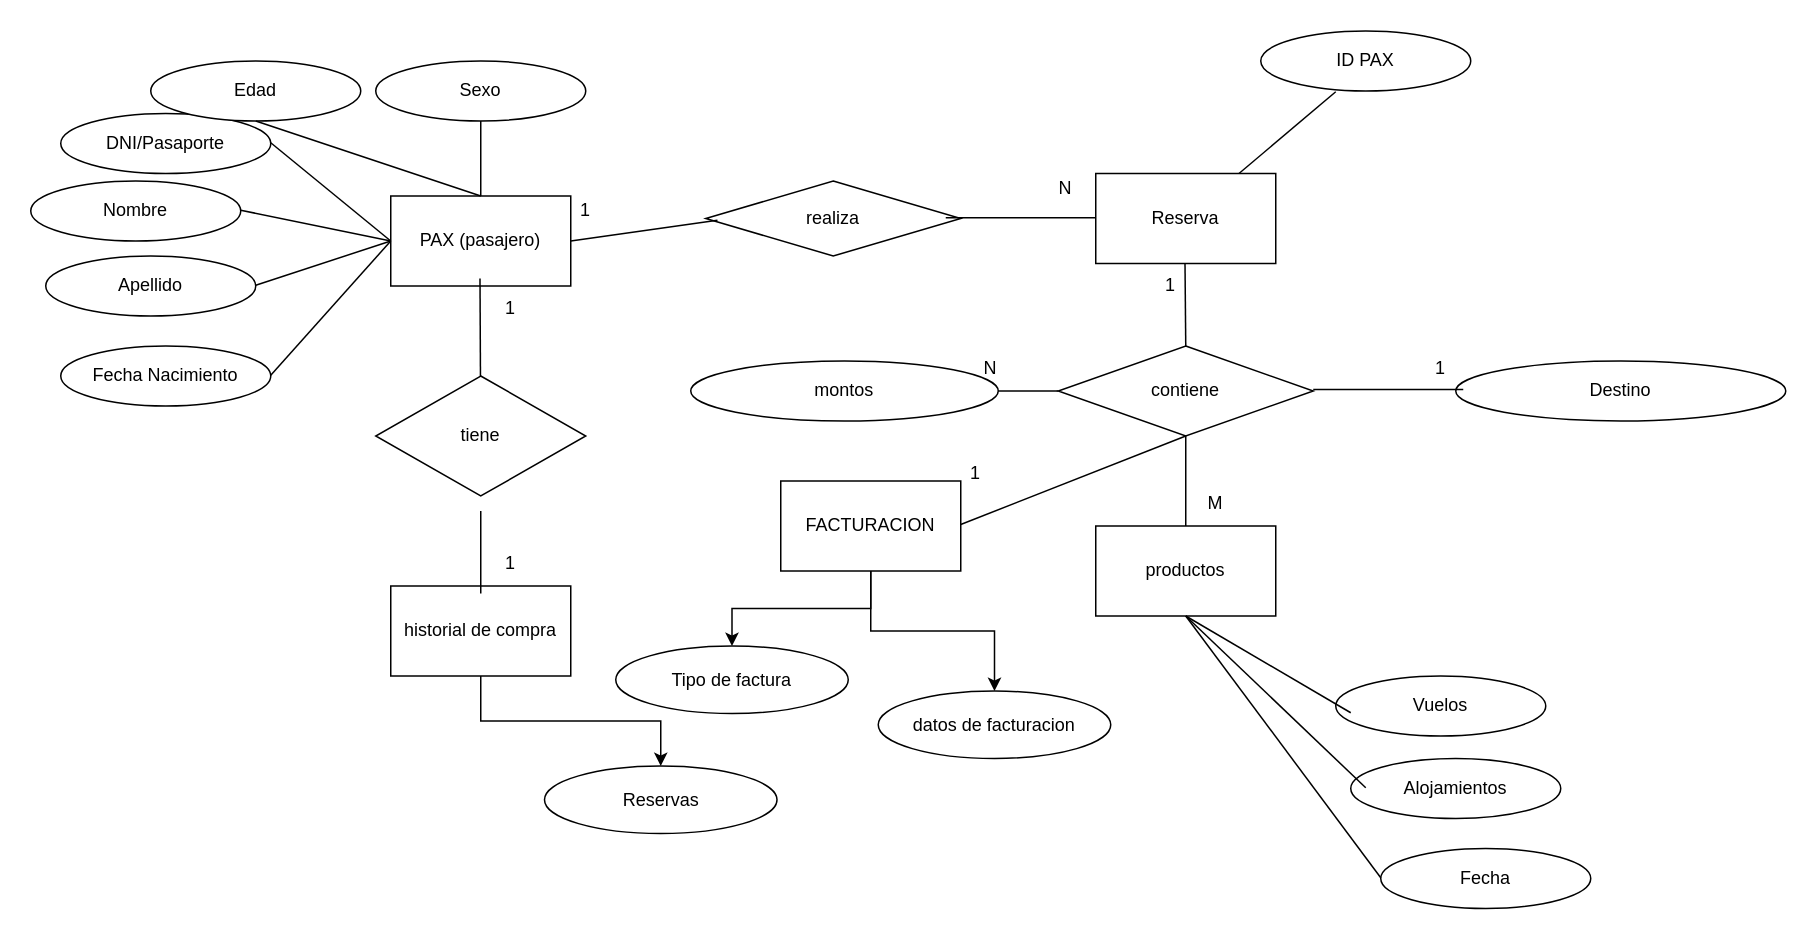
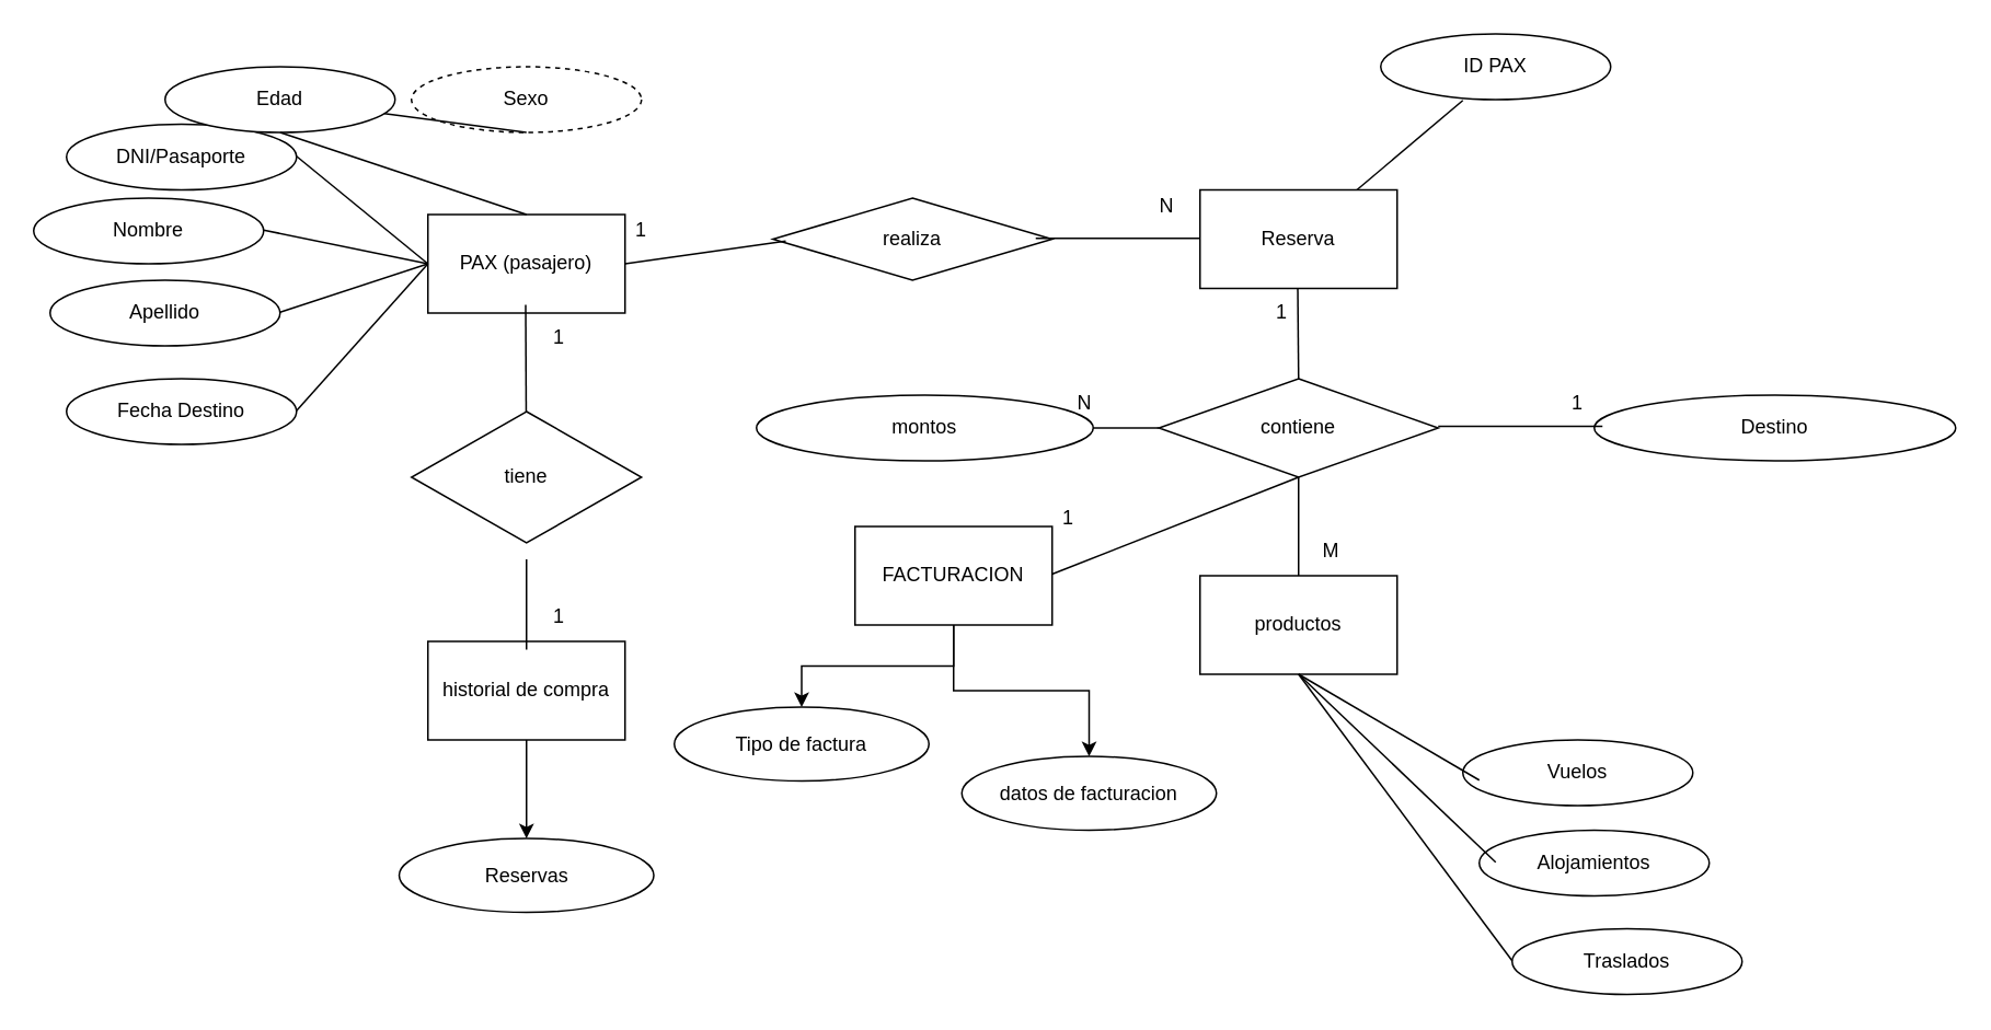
  <mxCell id="0" />
  <mxCell id="1" parent="0" />
  <mxCell id="2" value="PAX (pasajero)" style="rounded=0;whiteSpace=wrap;html=1;" parent="1" vertex="1"><mxGeometry x="260" y="130" width="120" height="60" as="geometry" /></mxCell>
  <mxCell id="3" value="Reserva" style="rounded=0;whiteSpace=wrap;html=1;" parent="1" vertex="1"><mxGeometry x="730" y="115" width="120" height="60" as="geometry" /></mxCell>
  <mxCell id="4" value="realiza" style="rhombus;whiteSpace=wrap;html=1;" parent="1" vertex="1"><mxGeometry x="470" y="120" width="170" height="50" as="geometry" /></mxCell>
  <mxCell id="5" value="" style="endArrow=none;html=1;rounded=0;exitX=1;exitY=0.5;exitDx=0;exitDy=0;entryX=0.046;entryY=0.524;entryDx=0;entryDy=0;entryPerimeter=0;" parent="1" source="2" target="4" edge="1"><mxGeometry width="50" height="50" relative="1" as="geometry"><mxPoint x="370" y="144.5" as="sourcePoint" /><mxPoint x="470" y="144.5" as="targetPoint" /></mxGeometry></mxCell>
  <mxCell id="6" value="" style="endArrow=none;html=1;rounded=0;" parent="1" edge="1"><mxGeometry width="50" height="50" relative="1" as="geometry"><mxPoint x="630" y="144.5" as="sourcePoint" /><mxPoint x="730" y="144.5" as="targetPoint" /></mxGeometry></mxCell>
  <mxCell id="7" value="contiene" style="rhombus;whiteSpace=wrap;html=1;rounded=0;" parent="1" vertex="1"><mxGeometry x="705" y="230" width="170" height="60" as="geometry" /></mxCell>
  <mxCell id="8" value="productos" style="whiteSpace=wrap;html=1;rounded=0;" parent="1" vertex="1"><mxGeometry x="730" y="350" width="120" height="60" as="geometry" /></mxCell>
  <mxCell id="9" value="Vuelos" style="ellipse;whiteSpace=wrap;html=1;rounded=0;" parent="1" vertex="1"><mxGeometry x="890" y="450" width="140" height="40" as="geometry" /></mxCell>
  <mxCell id="10" value="Alojamientos" style="ellipse;whiteSpace=wrap;html=1;rounded=0;" parent="1" vertex="1"><mxGeometry x="900" y="505" width="140" height="40" as="geometry" /></mxCell>
- <mxCell id="11" value="Fecha" style="ellipse;whiteSpace=wrap;html=1;rounded=0;" parent="1" vertex="1"><mxGeometry x="920" y="565" width="140" height="40" as="geometry" /></mxCell>
+ <mxCell id="11" value="Traslados" style="ellipse;whiteSpace=wrap;html=1;rounded=0;" parent="1" vertex="1"><mxGeometry x="920" y="565" width="140" height="40" as="geometry" /></mxCell>
  <mxCell id="12" value="" style="endArrow=none;html=1;rounded=0;" parent="1" edge="1"><mxGeometry width="50" height="50" relative="1" as="geometry"><mxPoint x="900" y="474.5" as="sourcePoint" /><mxPoint x="790" y="410" as="targetPoint" /></mxGeometry></mxCell>
  <mxCell id="13" value="" style="endArrow=none;html=1;rounded=0;entryX=0.5;entryY=1;entryDx=0;entryDy=0;" parent="1" target="8" edge="1"><mxGeometry width="50" height="50" relative="1" as="geometry"><mxPoint x="910" y="524.5" as="sourcePoint" /><mxPoint x="790" y="420" as="targetPoint" /></mxGeometry></mxCell>
  <mxCell id="14" value="" style="endArrow=none;html=1;rounded=0;" parent="1" edge="1"><mxGeometry width="50" height="50" relative="1" as="geometry"><mxPoint x="920" y="584.5" as="sourcePoint" /><mxPoint x="790" y="410" as="targetPoint" /></mxGeometry></mxCell>
  <mxCell id="15" value="Nombre" style="ellipse;whiteSpace=wrap;html=1;rounded=0;" parent="1" vertex="1"><mxGeometry x="20" y="120" width="140" height="40" as="geometry" /></mxCell>
  <mxCell id="16" value="Apellido" style="ellipse;whiteSpace=wrap;html=1;rounded=0;" parent="1" vertex="1"><mxGeometry x="30" y="170" width="140" height="40" as="geometry" /></mxCell>
- <mxCell id="17" value="Fecha Nacimiento" style="ellipse;whiteSpace=wrap;html=1;rounded=0;" parent="1" vertex="1"><mxGeometry x="40" y="230" width="140" height="40" as="geometry" /></mxCell>
+ <mxCell id="17" value="Fecha Destino" style="ellipse;whiteSpace=wrap;html=1;rounded=0;" parent="1" vertex="1"><mxGeometry x="40" y="230" width="140" height="40" as="geometry" /></mxCell>
  <mxCell id="18" value="" style="endArrow=none;html=1;rounded=0;" parent="1" edge="1"><mxGeometry width="50" height="50" relative="1" as="geometry"><mxPoint x="160" y="139.5" as="sourcePoint" /><mxPoint x="260" y="160" as="targetPoint" /></mxGeometry></mxCell>
  <mxCell id="19" value="" style="endArrow=none;html=1;rounded=0;entryX=0;entryY=0.5;entryDx=0;entryDy=0;" parent="1" target="2" edge="1"><mxGeometry width="50" height="50" relative="1" as="geometry"><mxPoint x="170" y="189.5" as="sourcePoint" /><mxPoint x="260" y="160" as="targetPoint" /></mxGeometry></mxCell>
  <mxCell id="20" value="" style="endArrow=none;html=1;rounded=0;entryX=0;entryY=0.5;entryDx=0;entryDy=0;" parent="1" target="2" edge="1"><mxGeometry width="50" height="50" relative="1" as="geometry"><mxPoint x="180" y="249.5" as="sourcePoint" /><mxPoint x="260" y="160" as="targetPoint" /></mxGeometry></mxCell>
  <mxCell id="21" value="DNI/Pasaporte" style="ellipse;whiteSpace=wrap;html=1;rounded=0;" parent="1" vertex="1"><mxGeometry x="40" y="75" width="140" height="40" as="geometry" /></mxCell>
- <mxCell id="22" value="Sexo" style="ellipse;whiteSpace=wrap;html=1;rounded=0;" parent="1" vertex="1"><mxGeometry x="250" y="40" width="140" height="40" as="geometry" /></mxCell>
+ <mxCell id="22" value="Sexo" style="ellipse;whiteSpace=wrap;html=1;rounded=0;dashed=1;" parent="1" vertex="1"><mxGeometry x="250" y="40" width="140" height="40" as="geometry" /></mxCell>
  <mxCell id="23" value="Edad" style="ellipse;whiteSpace=wrap;html=1;rounded=0;" parent="1" vertex="1"><mxGeometry x="100" y="40" width="140" height="40" as="geometry" /></mxCell>
  <mxCell id="24" value="" style="endArrow=none;html=1;rounded=0;" parent="1" edge="1"><mxGeometry width="50" height="50" relative="1" as="geometry"><mxPoint x="180" y="94.5" as="sourcePoint" /><mxPoint x="260" y="160" as="targetPoint" /></mxGeometry></mxCell>
  <mxCell id="25" value="" style="endArrow=none;html=1;rounded=0;entryX=0.5;entryY=0;entryDx=0;entryDy=0;" parent="1" target="2" edge="1"><mxGeometry width="50" height="50" relative="1" as="geometry"><mxPoint x="170" y="80" as="sourcePoint" /><mxPoint x="270" y="100.5" as="targetPoint" /></mxGeometry></mxCell>
- <mxCell id="26" value="" style="endArrow=none;html=1;rounded=0;entryX=0.5;entryY=0;entryDx=0;entryDy=0;exitX=0.5;exitY=1;exitDx=0;exitDy=0;" parent="1" source="22" target="2" edge="1"><mxGeometry width="50" height="50" relative="1" as="geometry"><mxPoint x="180" y="90" as="sourcePoint" /><mxPoint x="320" y="130" as="targetPoint" /></mxGeometry></mxCell>
+ <mxCell id="26" value="" style="endArrow=none;html=1;rounded=0;exitX=0.5;exitY=1;exitDx=0;exitDy=0;" parent="1" source="22" target="23" edge="1"><mxGeometry width="50" height="50" relative="1" as="geometry"><mxPoint x="180" y="90" as="sourcePoint" /><mxPoint x="320" y="130" as="targetPoint" /></mxGeometry></mxCell>
  <mxCell id="27" value="montos" style="ellipse;whiteSpace=wrap;html=1;rounded=0;" parent="1" vertex="1"><mxGeometry x="460" y="240" width="205" height="40" as="geometry" /></mxCell>
  <mxCell id="28" value="" style="endArrow=none;html=1;rounded=0;exitX=1;exitY=0.5;exitDx=0;exitDy=0;entryX=0;entryY=0.5;entryDx=0;entryDy=0;" parent="1" source="27" target="7" edge="1"><mxGeometry width="50" height="50" relative="1" as="geometry"><mxPoint x="760" y="80" as="sourcePoint" /><mxPoint x="860" y="80" as="targetPoint" /></mxGeometry></mxCell>
  <mxCell id="29" value="Destino" style="ellipse;whiteSpace=wrap;html=1;rounded=0;" parent="1" vertex="1"><mxGeometry x="970" y="240" width="220" height="40" as="geometry" /></mxCell>
  <mxCell id="30" value="" style="endArrow=none;html=1;rounded=0;" parent="1" edge="1"><mxGeometry width="50" height="50" relative="1" as="geometry"><mxPoint x="875" y="259" as="sourcePoint" /><mxPoint x="975" y="259" as="targetPoint" /></mxGeometry></mxCell>
  <mxCell id="31" value="" style="endArrow=none;html=1;rounded=0;entryX=0.5;entryY=0;entryDx=0;entryDy=0;" parent="1" target="7" edge="1"><mxGeometry width="50" height="50" relative="1" as="geometry"><mxPoint x="789.5" y="175" as="sourcePoint" /><mxPoint x="789.5" y="220.5" as="targetPoint" /></mxGeometry></mxCell>
  <mxCell id="32" value="" style="endArrow=none;html=1;rounded=0;entryX=0.5;entryY=0;entryDx=0;entryDy=0;exitX=0.5;exitY=1;exitDx=0;exitDy=0;" parent="1" source="7" edge="1"><mxGeometry width="50" height="50" relative="1" as="geometry"><mxPoint x="790" y="295" as="sourcePoint" /><mxPoint x="790" y="350" as="targetPoint" /></mxGeometry></mxCell>
  <mxCell id="33" value="1" style="text;html=1;strokeColor=none;fillColor=none;align=center;verticalAlign=middle;whiteSpace=wrap;rounded=0;" parent="1" vertex="1"><mxGeometry x="360" y="125" width="60" height="30" as="geometry" /></mxCell>
  <mxCell id="34" value="N" style="text;html=1;strokeColor=none;fillColor=none;align=center;verticalAlign=middle;whiteSpace=wrap;rounded=0;" parent="1" vertex="1"><mxGeometry x="680" y="110" width="60" height="30" as="geometry" /></mxCell>
  <mxCell id="35" value="1" style="text;html=1;strokeColor=none;fillColor=none;align=center;verticalAlign=middle;whiteSpace=wrap;rounded=0;" parent="1" vertex="1"><mxGeometry x="750" y="175" width="60" height="30" as="geometry" /></mxCell>
  <mxCell id="36" value="M" style="text;html=1;strokeColor=none;fillColor=none;align=center;verticalAlign=middle;whiteSpace=wrap;rounded=0;" parent="1" vertex="1"><mxGeometry x="780" y="320" width="60" height="30" as="geometry" /></mxCell>
  <mxCell id="37" value="N" style="text;html=1;strokeColor=none;fillColor=none;align=center;verticalAlign=middle;whiteSpace=wrap;rounded=0;" parent="1" vertex="1"><mxGeometry x="630" y="230" width="60" height="30" as="geometry" /></mxCell>
  <mxCell id="38" value="1" style="text;html=1;strokeColor=none;fillColor=none;align=center;verticalAlign=middle;whiteSpace=wrap;rounded=0;" parent="1" vertex="1"><mxGeometry x="930" y="230" width="60" height="30" as="geometry" /></mxCell>
  <mxCell id="39" value="tiene" style="rhombus;whiteSpace=wrap;html=1;rounded=0;" parent="1" vertex="1"><mxGeometry x="250" y="250" width="140" height="80" as="geometry" /></mxCell>
  <mxCell id="40" value="" style="edgeStyle=orthogonalEdgeStyle;rounded=0;orthogonalLoop=1;jettySize=auto;html=1;" parent="1" source="41" target="48" edge="1"><mxGeometry relative="1" as="geometry" /></mxCell>
  <mxCell id="41" value="historial de compra" style="whiteSpace=wrap;html=1;rounded=0;" parent="1" vertex="1"><mxGeometry x="260" y="390" width="120" height="60" as="geometry" /></mxCell>
  <mxCell id="42" value="" style="endArrow=none;html=1;rounded=0;" parent="1" target="39" edge="1"><mxGeometry width="50" height="50" relative="1" as="geometry"><mxPoint x="319.5" y="185" as="sourcePoint" /><mxPoint x="320" y="240" as="targetPoint" /></mxGeometry></mxCell>
  <mxCell id="43" value="" style="endArrow=none;html=1;rounded=0;entryX=0.5;entryY=0;entryDx=0;entryDy=0;" parent="1" edge="1"><mxGeometry width="50" height="50" relative="1" as="geometry"><mxPoint x="320" y="340" as="sourcePoint" /><mxPoint x="320" y="395" as="targetPoint" /><Array as="points"><mxPoint x="320" y="385" /></Array></mxGeometry></mxCell>
  <mxCell id="44" value="1" style="text;html=1;strokeColor=none;fillColor=none;align=center;verticalAlign=middle;whiteSpace=wrap;rounded=0;" parent="1" vertex="1"><mxGeometry x="310" y="190" width="60" height="30" as="geometry" /></mxCell>
  <mxCell id="45" value="1" style="text;html=1;strokeColor=none;fillColor=none;align=center;verticalAlign=middle;whiteSpace=wrap;rounded=0;" parent="1" vertex="1"><mxGeometry x="310" y="360" width="60" height="30" as="geometry" /></mxCell>
  <mxCell id="46" value="ID PAX" style="ellipse;whiteSpace=wrap;html=1;rounded=0;" parent="1" vertex="1"><mxGeometry x="840" y="20" width="140" height="40" as="geometry" /></mxCell>
  <mxCell id="47" value="" style="endArrow=none;html=1;rounded=0;" parent="1" source="3" edge="1"><mxGeometry width="50" height="50" relative="1" as="geometry"><mxPoint x="890" y="115" as="sourcePoint" /><mxPoint x="890" y="60.5" as="targetPoint" /></mxGeometry></mxCell>
- <mxCell id="48" value="Reservas" style="ellipse;whiteSpace=wrap;html=1;rounded=0;" parent="1" vertex="1"><mxGeometry x="362.5" y="510" width="155" height="45" as="geometry" /></mxCell>
+ <mxCell id="48" value="Reservas" style="ellipse;whiteSpace=wrap;html=1;rounded=0;" parent="1" vertex="1"><mxGeometry x="242.5" y="510" width="155" height="45" as="geometry" /></mxCell>
  <mxCell id="49" style="edgeStyle=orthogonalEdgeStyle;rounded=0;orthogonalLoop=1;jettySize=auto;html=1;" parent="1" source="51" target="53" edge="1"><mxGeometry relative="1" as="geometry" /></mxCell>
  <mxCell id="50" style="edgeStyle=orthogonalEdgeStyle;rounded=0;orthogonalLoop=1;jettySize=auto;html=1;" parent="1" source="51" target="54" edge="1"><mxGeometry relative="1" as="geometry" /></mxCell>
  <mxCell id="51" value="FACTURACION" style="rounded=0;whiteSpace=wrap;html=1;" parent="1" vertex="1"><mxGeometry x="520" y="320" width="120" height="60" as="geometry" /></mxCell>
  <mxCell id="52" value="" style="endArrow=none;html=1;rounded=0;entryX=0.5;entryY=1;entryDx=0;entryDy=0;" parent="1" target="7" edge="1"><mxGeometry width="50" height="50" relative="1" as="geometry"><mxPoint x="640" y="349" as="sourcePoint" /><mxPoint x="740" y="349" as="targetPoint" /></mxGeometry></mxCell>
  <mxCell id="53" value="Tipo de factura" style="ellipse;whiteSpace=wrap;html=1;rounded=0;" parent="1" vertex="1"><mxGeometry x="410" y="430" width="155" height="45" as="geometry" /></mxCell>
  <mxCell id="54" value="datos de facturacion" style="ellipse;whiteSpace=wrap;html=1;rounded=0;" parent="1" vertex="1"><mxGeometry x="585" y="460" width="155" height="45" as="geometry" /></mxCell>
  <mxCell id="55" value="1" style="text;html=1;strokeColor=none;fillColor=none;align=center;verticalAlign=middle;whiteSpace=wrap;rounded=0;" parent="1" vertex="1"><mxGeometry x="620" y="300" width="60" height="30" as="geometry" /></mxCell>
